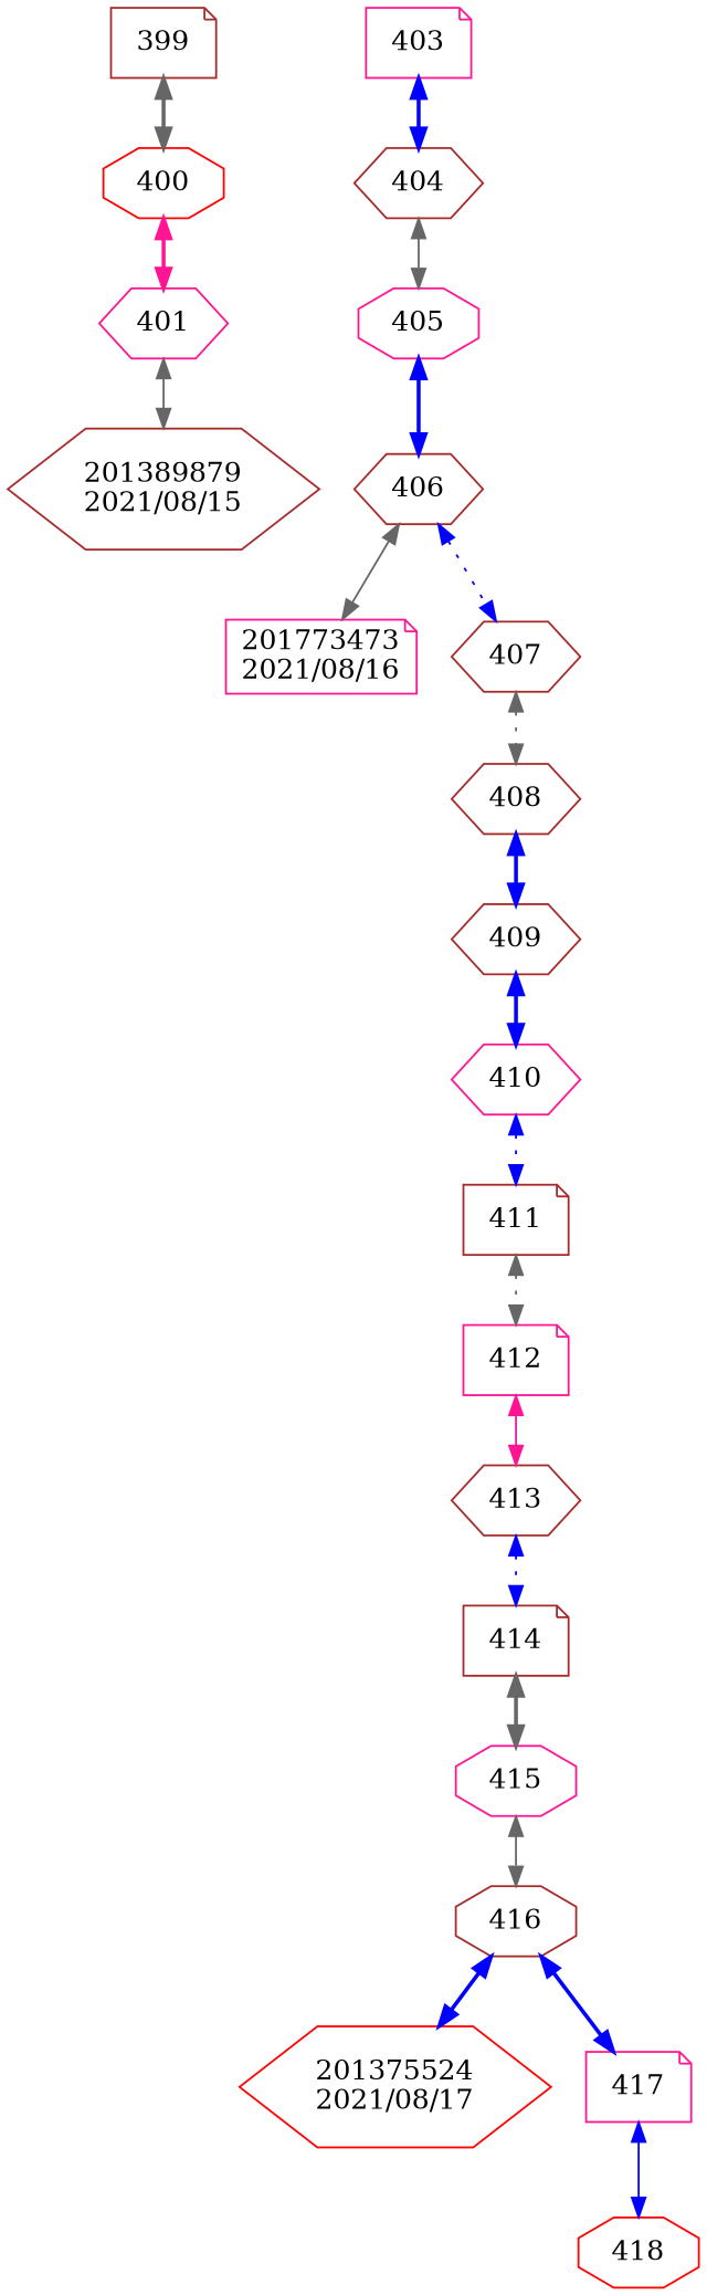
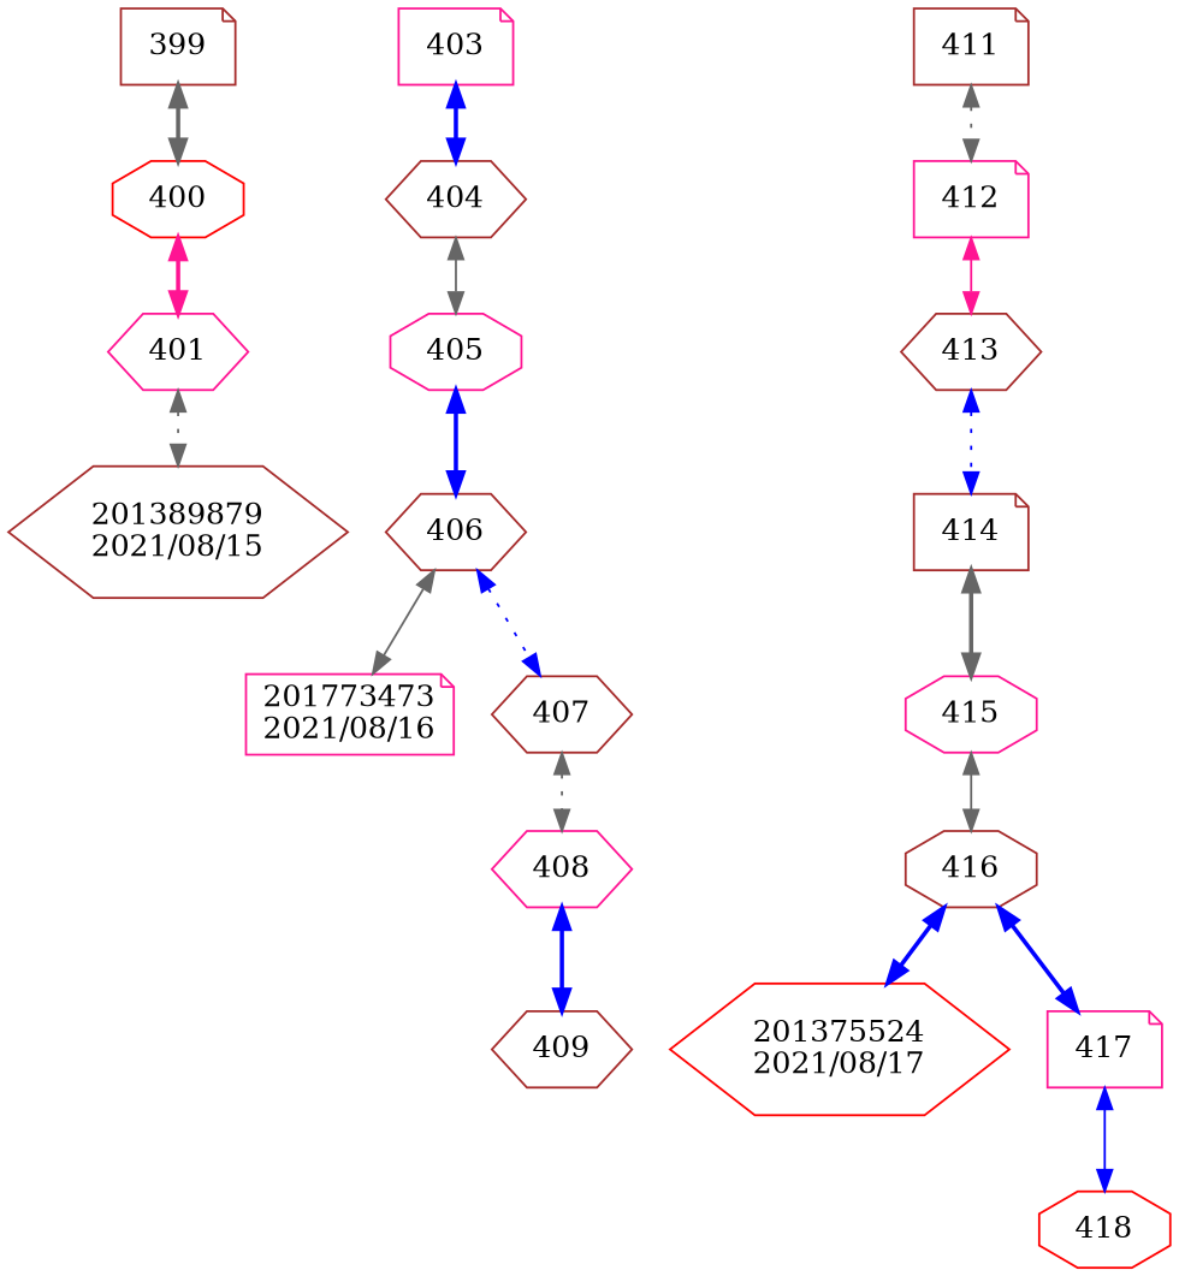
  digraph {
    compound=true
    rankdir=TB
    node [color=brown shape=hexagon]
    edge [color=blue dir=both style=bold]
    n1 [label=399 shape=note]
    n2 [color=red label=400 shape=octagon]
    n3 [color=deeppink label=401]
    n4 [label="201389879\n2021/08/15"]
    n5 [color=deeppink label=403 shape=note]
    n6 [label=404]
    n7 [color=deeppink label=405 shape=octagon]
    n8 [label=406]
    n9 [color=deeppink label="201773473\n2021/08/16" shape=note]
    n10 [label=407]
-   n11 [label=408]
+   n11 [color=deeppink label=408]
    n12 [label=409]
-   n13 [color=deeppink label=410]
    n14 [label=411 shape=note]
    n15 [color=deeppink label=412 shape=note]
    n16 [label=413]
    n17 [label=414 shape=note]
    n18 [color=deeppink label=415 shape=octagon]
    n19 [label=416 shape=octagon]
    n20 [color=red label="201375524\n2021/08/17"]
    n21 [color=deeppink label=417 shape=note]
    n22 [color=red label=418 shape=octagon]
    n1 -> n2 [color=gray40]
    n2 -> n3 [color=deeppink]
-   n3 -> n4 [color=gray40 style=solid]
+   n3 -> n4 [color=gray40 style=dotted]
    n5 -> n6
    n6 -> n7 [color=gray40 style=solid]
    n7 -> n8
    n8 -> n9 [color=gray40 style=solid]
    n8 -> n10 [style=dotted]
    n10 -> n11 [color=gray40 style=dotted]
    n11 -> n12
-   n12 -> n13
-   n13 -> n14 [style=dotted]
    n14 -> n15 [color=gray40 style=dotted]
    n15 -> n16 [color=deeppink style=solid]
    n16 -> n17 [style=dotted]
    n17 -> n18 [color=gray40]
    n18 -> n19 [color=gray40 style=solid]
    n19 -> n20
    n19 -> n21
    n21 -> n22 [style=solid]
  }
